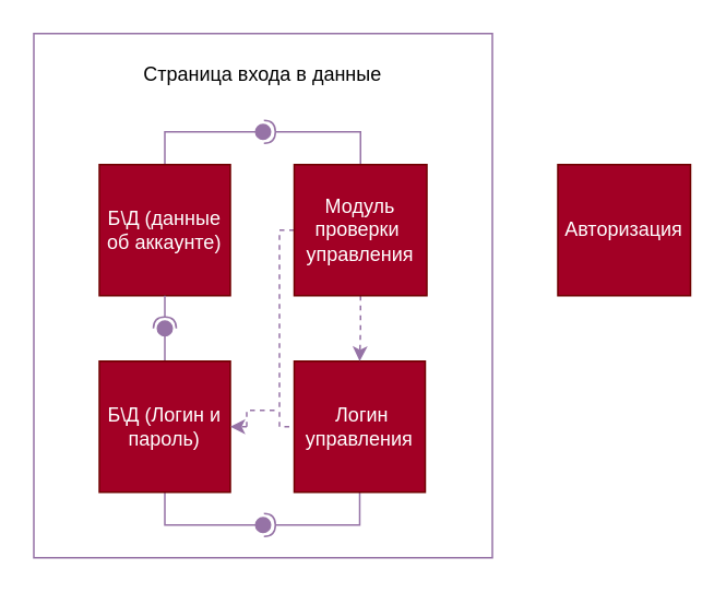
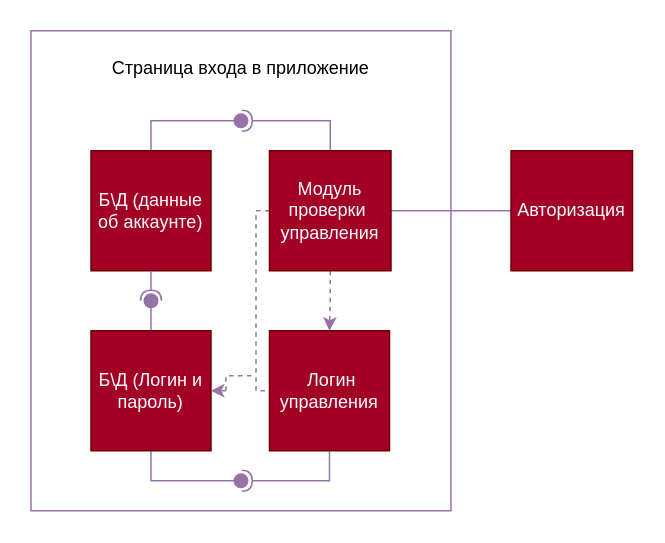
  <mxCell id="0" />
  <mxCell id="1" parent="0" />
  <mxCell id="2" value="" style="rounded=0;whiteSpace=wrap;html=1;strokeColor=#9673a6;" parent="1" vertex="1"><mxGeometry x="20" y="20" width="280" height="320" as="geometry" /></mxCell>
  <mxCell id="3" style="edgeStyle=orthogonalEdgeStyle;rounded=0;orthogonalLoop=1;jettySize=auto;html=1;exitX=0.5;exitY=0;exitDx=0;exitDy=0;endArrow=oval;endFill=1;fillColor=#e1d5e7;strokeColor=#9673a6;endSize=9;" parent="1" source="4" edge="1"><mxGeometry relative="1" as="geometry"><mxPoint x="160" y="80" as="targetPoint" /><Array as="points"><mxPoint x="100" y="80" /></Array></mxGeometry></mxCell>
  <mxCell id="4" value="Б\Д (данные об аккаунте)" style="rounded=0;whiteSpace=wrap;html=1;fillColor=#a20025;strokeColor=#6F0000;fontColor=#ffffff;" parent="1" vertex="1"><mxGeometry x="60" y="100" width="80" height="80" as="geometry" /></mxCell>
  <mxCell id="5" style="edgeStyle=orthogonalEdgeStyle;rounded=0;orthogonalLoop=1;jettySize=auto;html=1;exitX=0.5;exitY=0;exitDx=0;exitDy=0;endArrow=oval;endFill=1;startSize=6;endSize=9;fillColor=#e1d5e7;strokeColor=#9673a6;" parent="1" source="7" edge="1"><mxGeometry relative="1" as="geometry"><mxPoint x="100" y="200" as="targetPoint" /></mxGeometry></mxCell>
  <mxCell id="6" style="edgeStyle=orthogonalEdgeStyle;rounded=0;orthogonalLoop=1;jettySize=auto;html=1;exitX=0.5;exitY=1;exitDx=0;exitDy=0;endArrow=oval;endFill=1;endSize=9;fillColor=#e1d5e7;strokeColor=#9673a6;" parent="1" source="7" edge="1"><mxGeometry relative="1" as="geometry"><mxPoint x="160" y="320" as="targetPoint" /><Array as="points"><mxPoint x="100" y="320" /></Array></mxGeometry></mxCell>
  <mxCell id="7" value="Б\Д (Логин и пароль)" style="rounded=0;whiteSpace=wrap;html=1;fillColor=#a20025;strokeColor=#6F0000;fontColor=#ffffff;" parent="1" vertex="1"><mxGeometry x="60" y="220" width="80" height="80" as="geometry" /></mxCell>
  <mxCell id="8" style="edgeStyle=orthogonalEdgeStyle;rounded=0;orthogonalLoop=1;jettySize=auto;html=1;exitX=0.5;exitY=1;exitDx=0;exitDy=0;endArrow=halfCircle;endFill=0;endSize=5;fillColor=#e1d5e7;strokeColor=#9673a6;" parent="1" source="9" edge="1"><mxGeometry relative="1" as="geometry"><mxPoint x="160" y="320" as="targetPoint" /></mxGeometry></mxCell>
  <mxCell id="9" value="&amp;nbsp;Логин управления" style="rounded=0;whiteSpace=wrap;html=1;fillColor=#a20025;strokeColor=#6F0000;fontColor=#ffffff;" parent="1" vertex="1"><mxGeometry x="179" y="220" width="80" height="80" as="geometry" /></mxCell>
  <mxCell id="10" style="edgeStyle=orthogonalEdgeStyle;rounded=0;orthogonalLoop=1;jettySize=auto;html=1;exitX=0.5;exitY=1;exitDx=0;exitDy=0;entryX=0.5;entryY=0;entryDx=0;entryDy=0;dashed=1;fillColor=#e1d5e7;strokeColor=#9673a6;" parent="1" source="14" target="9" edge="1"><mxGeometry relative="1" as="geometry" /></mxCell>
  <mxCell id="11" style="edgeStyle=orthogonalEdgeStyle;rounded=0;orthogonalLoop=1;jettySize=auto;html=1;exitX=0;exitY=0.5;exitDx=0;exitDy=0;entryX=0;entryY=0.5;entryDx=0;entryDy=0;strokeColor=#9673a6;endArrow=none;endFill=0;dashed=1;fillColor=#e1d5e7;" parent="1" source="14" target="9" edge="1"><mxGeometry relative="1" as="geometry"><Array as="points"><mxPoint x="170" y="140" /><mxPoint x="170" y="260" /></Array></mxGeometry></mxCell>
+ <mxCell id="12" style="edgeStyle=orthogonalEdgeStyle;rounded=0;orthogonalLoop=1;jettySize=auto;html=1;exitX=1;exitY=0.5;exitDx=0;exitDy=0;entryX=0;entryY=0.5;entryDx=0;entryDy=0;endArrow=none;endFill=0;fillColor=#e1d5e7;strokeColor=#9673a6;" parent="1" source="14" target="15" edge="1"><mxGeometry relative="1" as="geometry" /></mxCell>
  <mxCell id="13" style="edgeStyle=orthogonalEdgeStyle;rounded=0;orthogonalLoop=1;jettySize=auto;html=1;exitX=0.5;exitY=0;exitDx=0;exitDy=0;endArrow=halfCircle;endFill=0;fillColor=#e1d5e7;strokeColor=#9673a6;endSize=5;" parent="1" source="14" edge="1"><mxGeometry relative="1" as="geometry"><mxPoint x="160" y="80" as="targetPoint" /></mxGeometry></mxCell>
  <mxCell id="14" value="Модуль проверки&amp;nbsp; управления" style="rounded=0;whiteSpace=wrap;html=1;fillColor=#a20025;strokeColor=#6F0000;fontColor=#ffffff;" parent="1" vertex="1"><mxGeometry x="179" y="100" width="81" height="80" as="geometry" /></mxCell>
  <mxCell id="15" value="Авторизация" style="rounded=0;whiteSpace=wrap;html=1;fillColor=#a20025;strokeColor=#6F0000;fontColor=#ffffff;" parent="1" vertex="1"><mxGeometry x="340" y="100" width="81" height="80" as="geometry" /></mxCell>
  <mxCell id="16" value="" style="endArrow=classic;html=1;rounded=0;entryX=1;entryY=0.5;entryDx=0;entryDy=0;dashed=1;fillColor=#e1d5e7;strokeColor=#9673a6;" parent="1" target="7" edge="1"><mxGeometry width="50" height="50" relative="1" as="geometry"><mxPoint x="150" y="260" as="sourcePoint" /><mxPoint x="170" y="150" as="targetPoint" /></mxGeometry></mxCell>
  <mxCell id="17" value="" style="endArrow=none;html=1;rounded=0;dashed=1;fillColor=#e1d5e7;strokeColor=#9673a6;" parent="1" edge="1"><mxGeometry width="50" height="50" relative="1" as="geometry"><mxPoint x="150" y="260" as="sourcePoint" /><mxPoint x="170" y="250" as="targetPoint" /><Array as="points"><mxPoint x="150" y="250" /></Array></mxGeometry></mxCell>
  <mxCell id="18" value="" style="endArrow=none;html=1;rounded=0;entryX=0.5;entryY=1;entryDx=0;entryDy=0;endFill=0;startArrow=halfCircle;startFill=0;endSize=6;startSize=5;fillColor=#e1d5e7;strokeColor=#9673a6;" parent="1" target="4" edge="1"><mxGeometry width="50" height="50" relative="1" as="geometry"><mxPoint x="100" y="200" as="sourcePoint" /><mxPoint x="220" y="160" as="targetPoint" /></mxGeometry></mxCell>
- <mxCell id="19" value="Cтраница входа в данные" style="text;html=1;strokeColor=none;fillColor=none;align=center;verticalAlign=middle;whiteSpace=wrap;rounded=0;" parent="1" vertex="1"><mxGeometry x="70" y="30" width="180" height="30" as="geometry" /></mxCell>
+ <mxCell id="19" value="Cтраница входа в приложение" style="text;html=1;strokeColor=none;fillColor=none;align=center;verticalAlign=middle;whiteSpace=wrap;rounded=0;" parent="1" vertex="1"><mxGeometry x="70" y="30" width="180" height="30" as="geometry" /></mxCell>
